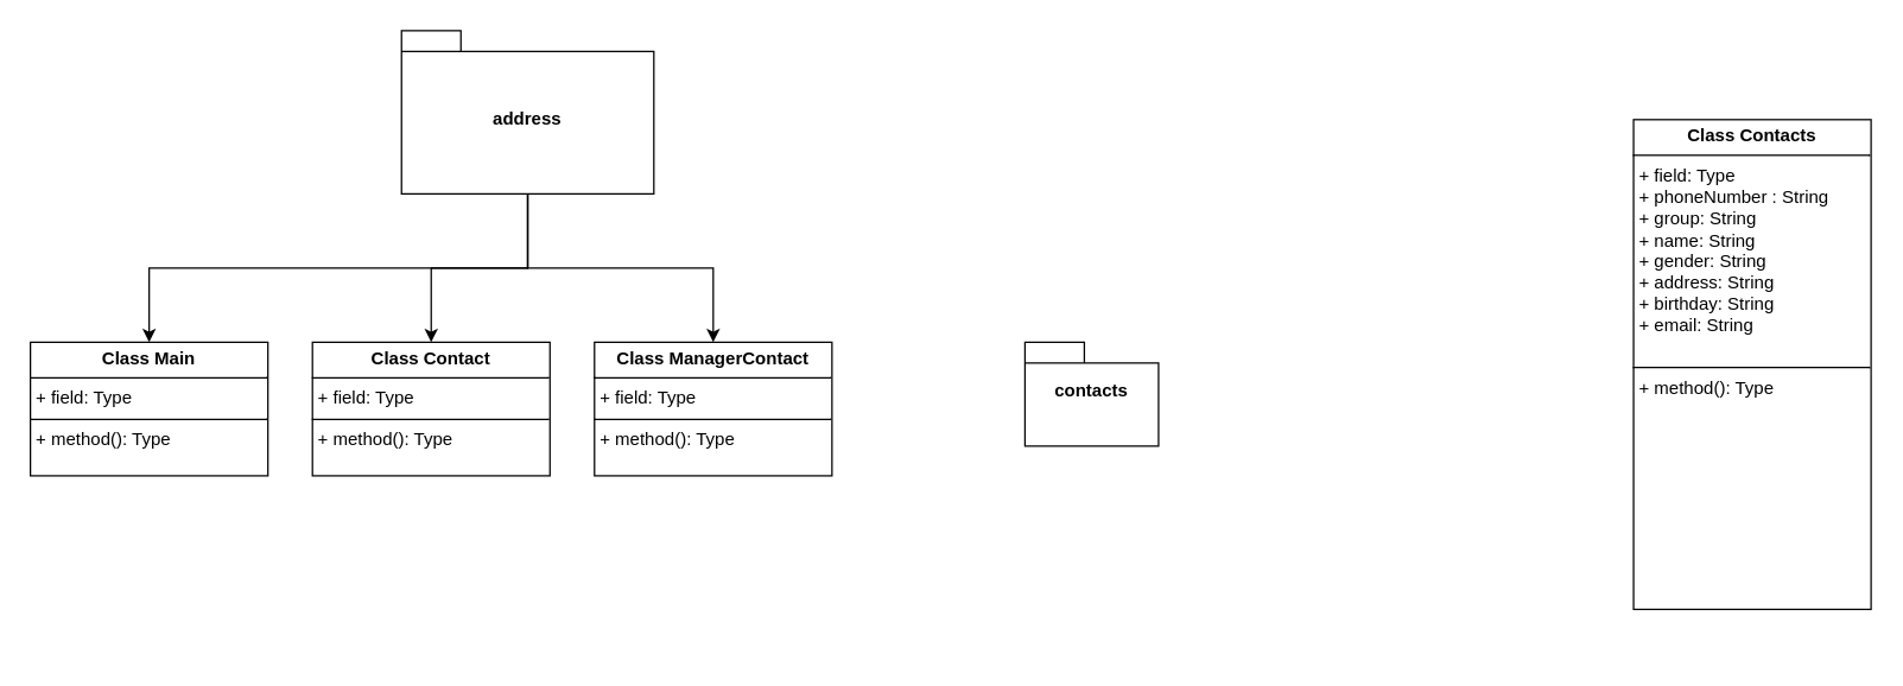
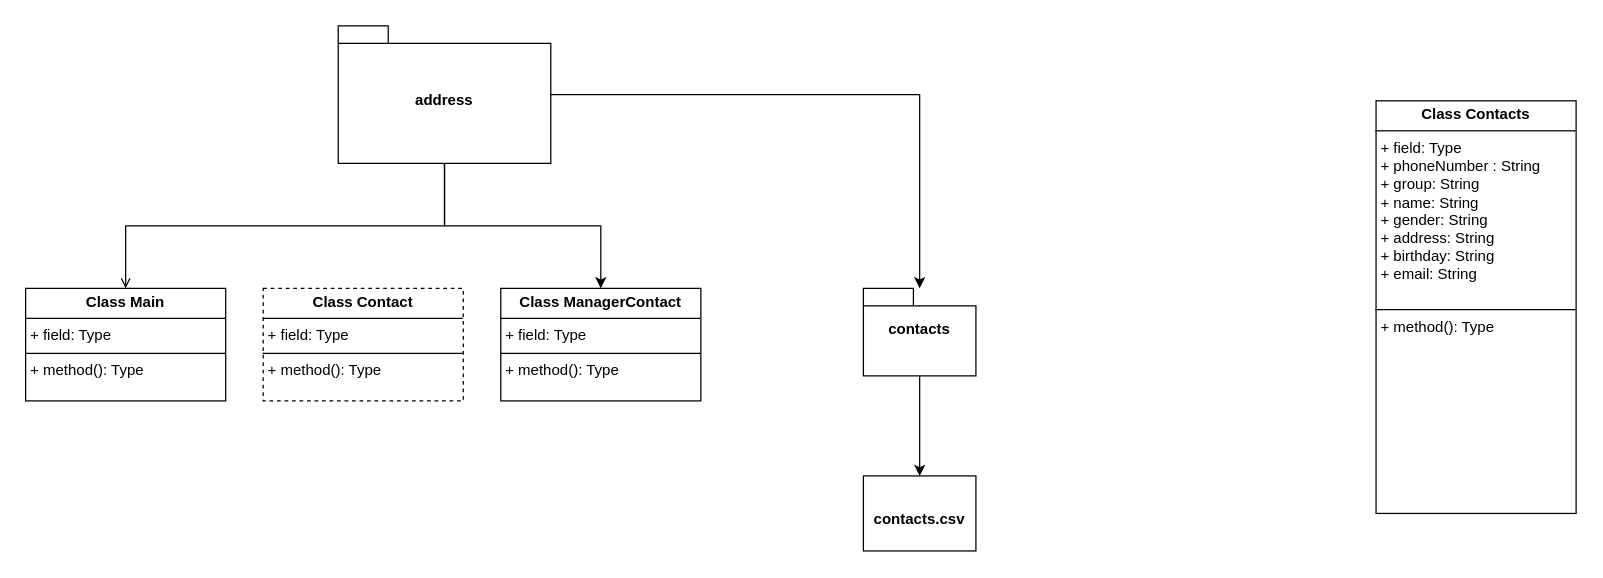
  <mxCell id="0" />
  <mxCell id="1" parent="0" />
  <mxCell id="2" value="&lt;p style=&quot;margin:0px;margin-top:4px;text-align:center;&quot;&gt;&lt;b&gt;Class Contacts&lt;/b&gt;&lt;/p&gt;&lt;hr size=&quot;1&quot; style=&quot;border-style:solid;&quot;&gt;&lt;p style=&quot;margin:0px;margin-left:4px;&quot;&gt;+ field: Type&lt;/p&gt;&lt;p style=&quot;margin:0px;margin-left:4px;&quot;&gt;+ phoneNumber : String&lt;/p&gt;&lt;p style=&quot;margin:0px;margin-left:4px;&quot;&gt;+ group: String&lt;/p&gt;&lt;p style=&quot;margin:0px;margin-left:4px;&quot;&gt;+ name: String&lt;/p&gt;&lt;p style=&quot;margin:0px;margin-left:4px;&quot;&gt;+ gender: String&lt;br&gt;+ address: String&lt;/p&gt;&lt;p style=&quot;margin:0px;margin-left:4px;&quot;&gt;+ birthday: String&lt;/p&gt;&lt;p style=&quot;margin:0px;margin-left:4px;&quot;&gt;+ email: String&lt;/p&gt;&lt;p style=&quot;margin:0px;margin-left:4px;&quot;&gt;&lt;br&gt;&lt;/p&gt;&lt;hr size=&quot;1&quot; style=&quot;border-style:solid;&quot;&gt;&lt;p style=&quot;margin:0px;margin-left:4px;&quot;&gt;+ method(): Type&lt;/p&gt;" style="verticalAlign=top;align=left;overflow=fill;html=1;whiteSpace=wrap;" vertex="1" parent="1"><mxGeometry x="1100" y="80" width="160" height="330" as="geometry" /></mxCell>
- <mxCell id="4" value="" style="edgeStyle=orthogonalEdgeStyle;rounded=0;orthogonalLoop=1;jettySize=auto;html=1;entryX=0.5;entryY=0;entryDx=0;entryDy=0;" edge="1" parent="1" source="7" target="12"><mxGeometry relative="1" as="geometry"><mxPoint x="80" y="230" as="targetPoint" /><Array as="points"><mxPoint x="355" y="180" /><mxPoint x="100" y="180" /></Array></mxGeometry></mxCell>
- <mxCell id="5" value="" style="edgeStyle=orthogonalEdgeStyle;rounded=0;orthogonalLoop=1;jettySize=auto;html=1;entryX=0.5;entryY=0;entryDx=0;entryDy=0;" edge="1" parent="1" source="7" target="11"><mxGeometry relative="1" as="geometry"><mxPoint x="240" y="225" as="targetPoint" /></mxGeometry></mxCell>
+ <mxCell id="3" value="" style="edgeStyle=orthogonalEdgeStyle;rounded=0;orthogonalLoop=1;jettySize=auto;html=1;" edge="1" parent="1" source="7" target="9"><mxGeometry relative="1" as="geometry" /></mxCell>
+ <mxCell id="4" value="" style="edgeStyle=orthogonalEdgeStyle;rounded=0;orthogonalLoop=1;jettySize=auto;html=1;entryX=0.5;entryY=0;entryDx=0;entryDy=0;endArrow=open;" edge="1" parent="1" source="7" target="12"><mxGeometry relative="1" as="geometry"><mxPoint x="80" y="230" as="targetPoint" /><Array as="points"><mxPoint x="355" y="180" /><mxPoint x="100" y="180" /></Array></mxGeometry></mxCell>
  <mxCell id="6" style="edgeStyle=orthogonalEdgeStyle;rounded=0;orthogonalLoop=1;jettySize=auto;html=1;exitX=0.5;exitY=1;exitDx=0;exitDy=0;exitPerimeter=0;entryX=0.5;entryY=0;entryDx=0;entryDy=0;" edge="1" parent="1" source="7" target="13"><mxGeometry relative="1" as="geometry"><mxPoint x="410" y="240" as="targetPoint" /></mxGeometry></mxCell>
  <mxCell id="7" value="address" style="shape=folder;fontStyle=1;spacingTop=10;tabWidth=40;tabHeight=14;tabPosition=left;html=1;whiteSpace=wrap;" vertex="1" parent="1"><mxGeometry x="270" y="20" width="170" height="110" as="geometry" /></mxCell>
+ <mxCell id="8" value="" style="edgeStyle=orthogonalEdgeStyle;rounded=0;orthogonalLoop=1;jettySize=auto;html=1;" edge="1" parent="1" source="9" target="10"><mxGeometry relative="1" as="geometry" /></mxCell>
  <mxCell id="9" value="contacts&lt;div&gt;&lt;br&gt;&lt;/div&gt;" style="shape=folder;fontStyle=1;spacingTop=10;tabWidth=40;tabHeight=14;tabPosition=left;html=1;whiteSpace=wrap;" vertex="1" parent="1"><mxGeometry x="690" y="230" width="90" height="70" as="geometry" /></mxCell>
- <mxCell id="11" value="&lt;p style=&quot;margin:0px;margin-top:4px;text-align:center;&quot;&gt;&lt;b&gt;Class Contact&lt;/b&gt;&lt;/p&gt;&lt;hr size=&quot;1&quot; style=&quot;border-style:solid;&quot;&gt;&lt;p style=&quot;margin:0px;margin-left:4px;&quot;&gt;+ field: Type&lt;/p&gt;&lt;hr size=&quot;1&quot; style=&quot;border-style:solid;&quot;&gt;&lt;p style=&quot;margin:0px;margin-left:4px;&quot;&gt;+ method(): Type&lt;/p&gt;" style="verticalAlign=top;align=left;overflow=fill;html=1;whiteSpace=wrap;" vertex="1" parent="1"><mxGeometry x="210" y="230" width="160" height="90" as="geometry" /></mxCell>
+ <mxCell id="10" value="contacts.csv" style="whiteSpace=wrap;html=1;fontStyle=1;spacingTop=10;" vertex="1" parent="1"><mxGeometry x="690" y="380" width="90" height="60" as="geometry" /></mxCell>
+ <mxCell id="11" value="&lt;p style=&quot;margin:0px;margin-top:4px;text-align:center;&quot;&gt;&lt;b&gt;Class Contact&lt;/b&gt;&lt;/p&gt;&lt;hr size=&quot;1&quot; style=&quot;border-style:solid;&quot;&gt;&lt;p style=&quot;margin:0px;margin-left:4px;&quot;&gt;+ field: Type&lt;/p&gt;&lt;hr size=&quot;1&quot; style=&quot;border-style:solid;&quot;&gt;&lt;p style=&quot;margin:0px;margin-left:4px;&quot;&gt;+ method(): Type&lt;/p&gt;" style="verticalAlign=top;align=left;overflow=fill;html=1;whiteSpace=wrap;dashed=1;" vertex="1" parent="1"><mxGeometry x="210" y="230" width="160" height="90" as="geometry" /></mxCell>
  <mxCell id="12" value="&lt;p style=&quot;margin:0px;margin-top:4px;text-align:center;&quot;&gt;&lt;b&gt;Class Main&lt;/b&gt;&lt;/p&gt;&lt;hr size=&quot;1&quot; style=&quot;border-style:solid;&quot;&gt;&lt;p style=&quot;margin:0px;margin-left:4px;&quot;&gt;+ field: Type&lt;/p&gt;&lt;hr size=&quot;1&quot; style=&quot;border-style:solid;&quot;&gt;&lt;p style=&quot;margin:0px;margin-left:4px;&quot;&gt;+ method(): Type&lt;/p&gt;" style="verticalAlign=top;align=left;overflow=fill;html=1;whiteSpace=wrap;" vertex="1" parent="1"><mxGeometry x="20" y="230" width="160" height="90" as="geometry" /></mxCell>
  <mxCell id="13" value="&lt;p style=&quot;margin:0px;margin-top:4px;text-align:center;&quot;&gt;&lt;b&gt;Class ManagerContact&lt;/b&gt;&lt;/p&gt;&lt;hr size=&quot;1&quot; style=&quot;border-style:solid;&quot;&gt;&lt;p style=&quot;margin:0px;margin-left:4px;&quot;&gt;+ field: Type&lt;/p&gt;&lt;hr size=&quot;1&quot; style=&quot;border-style:solid;&quot;&gt;&lt;p style=&quot;margin:0px;margin-left:4px;&quot;&gt;+ method(): Type&lt;/p&gt;" style="verticalAlign=top;align=left;overflow=fill;html=1;whiteSpace=wrap;" vertex="1" parent="1"><mxGeometry x="400" y="230" width="160" height="90" as="geometry" /></mxCell>
